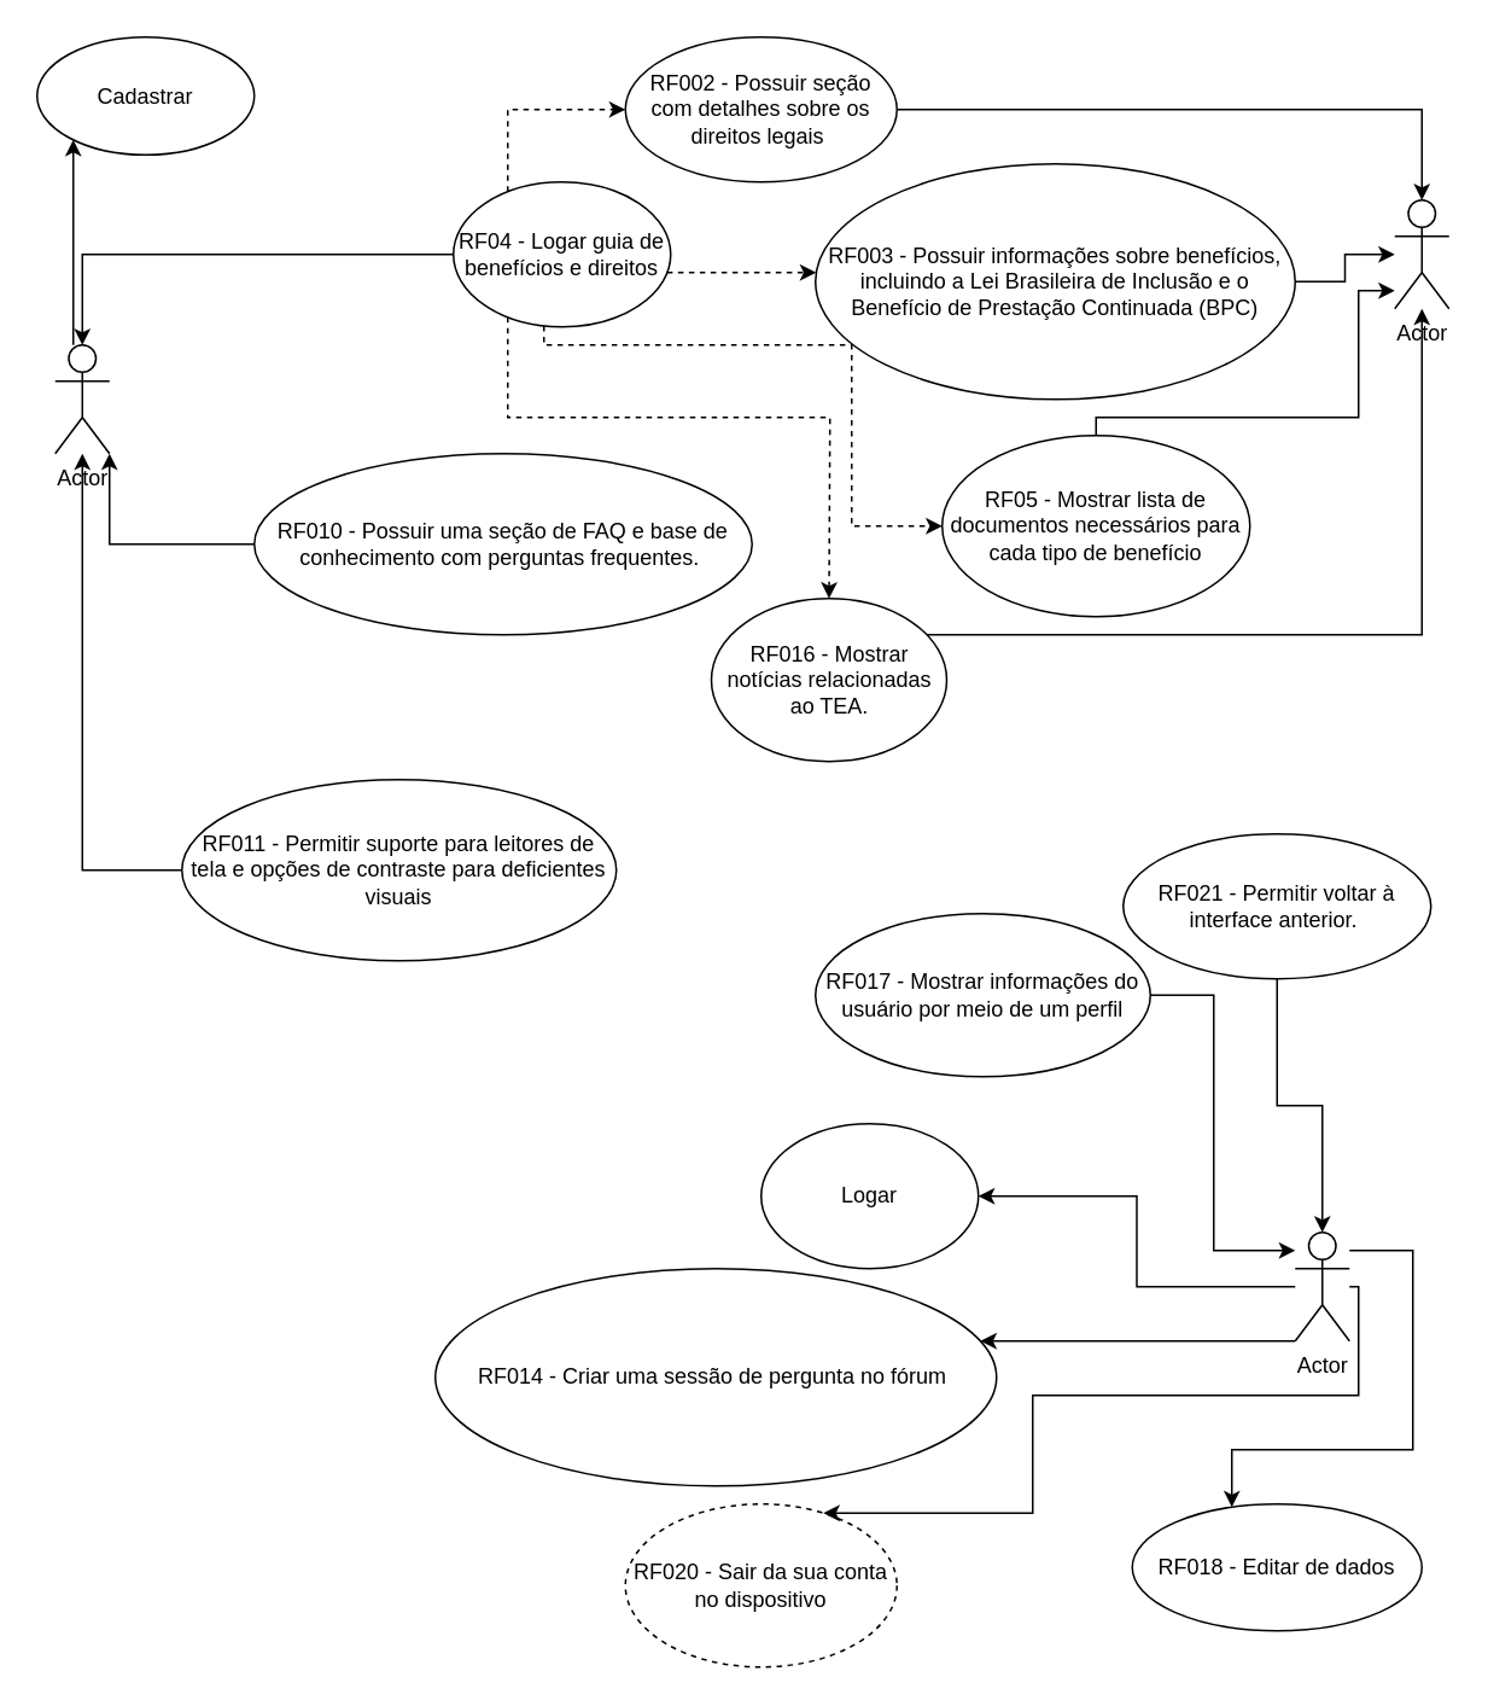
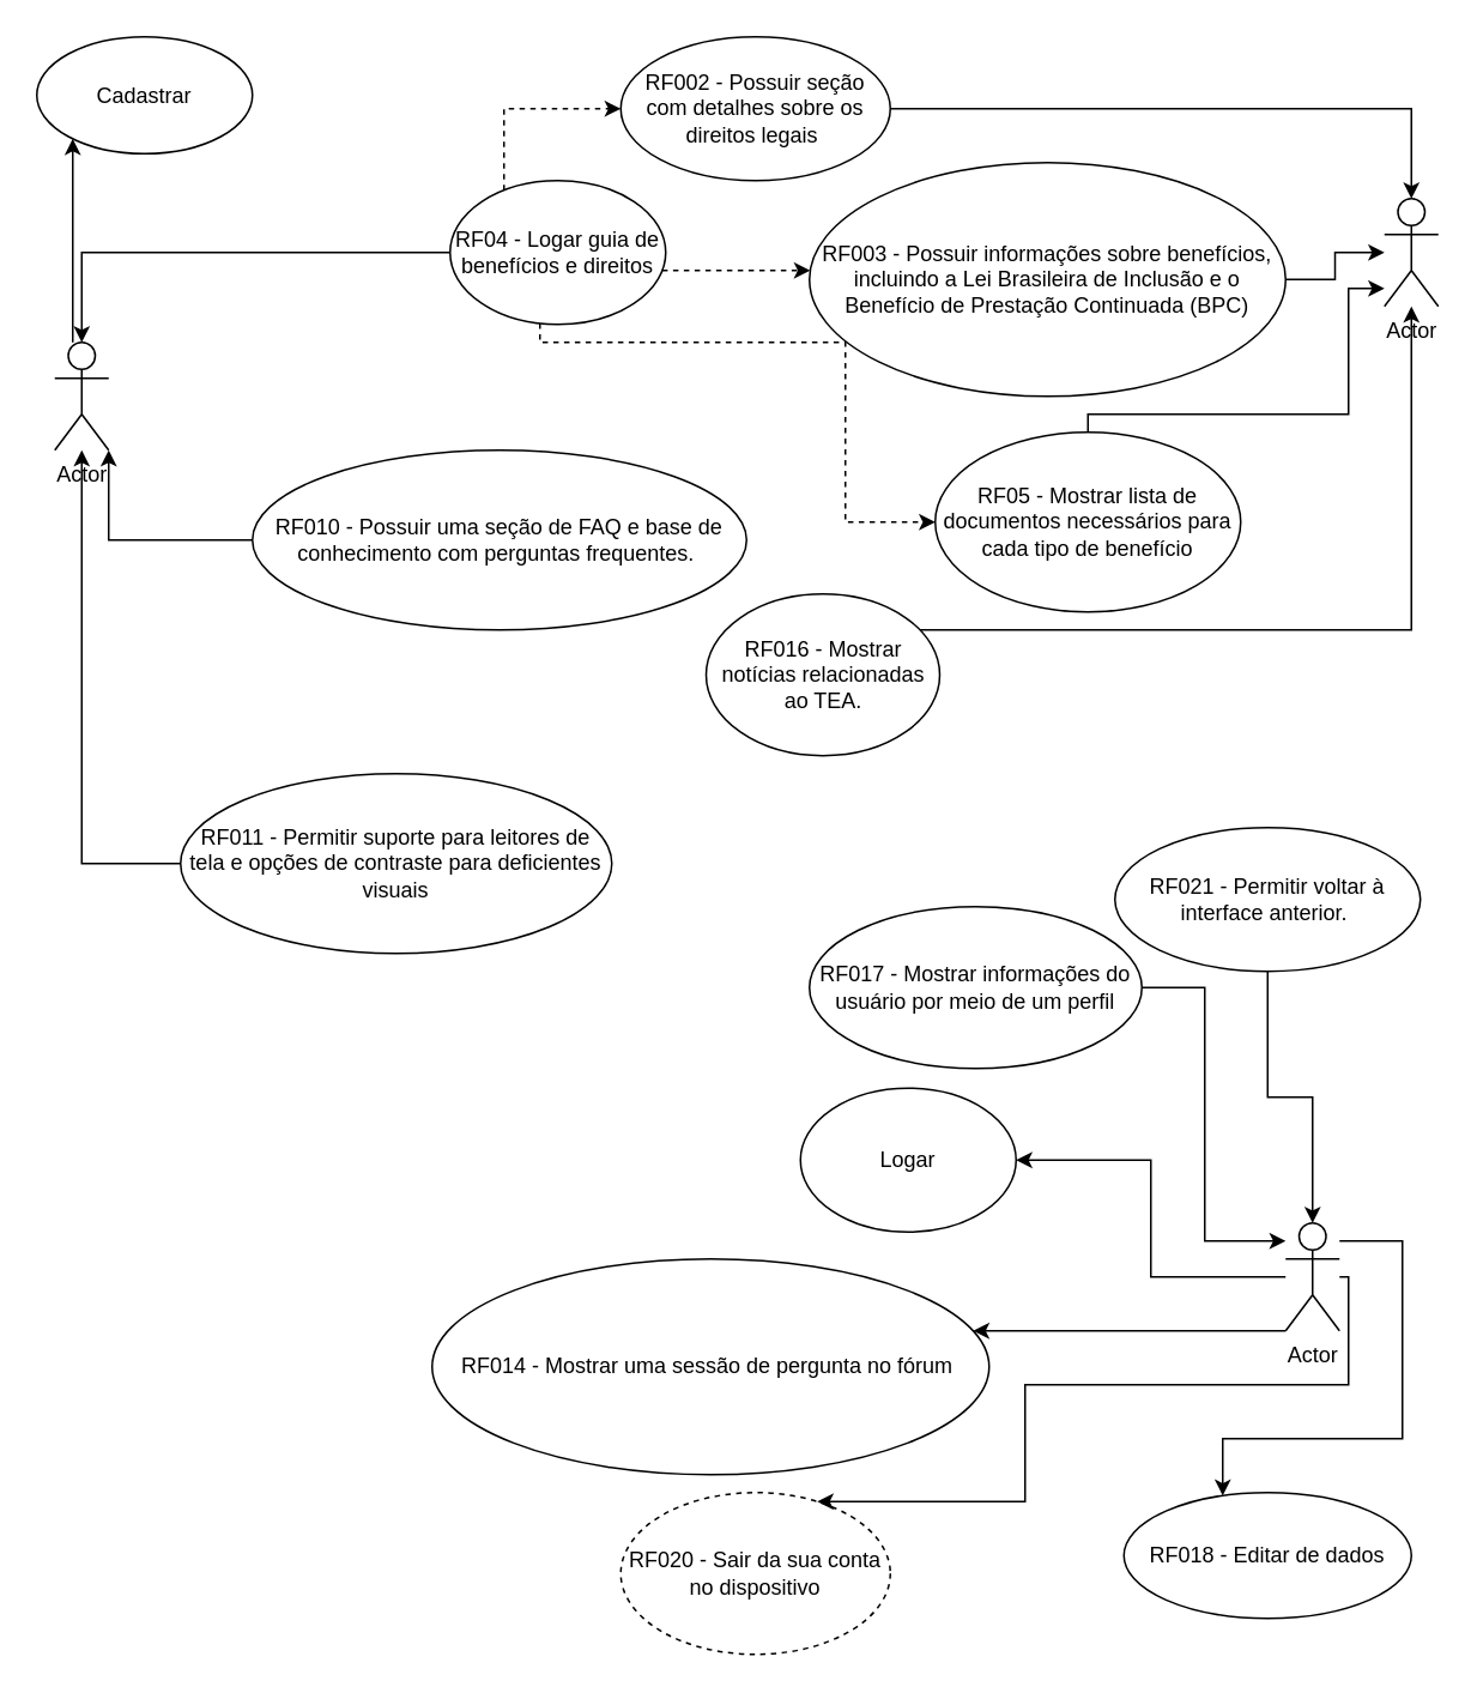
  <mxCell id="0" />
  <mxCell id="1" parent="0" />
  <mxCell id="2" style="edgeStyle=orthogonalEdgeStyle;rounded=0;orthogonalLoop=1;jettySize=auto;html=1;" edge="1" parent="1" source="3" target="4"><mxGeometry relative="1" as="geometry"><Array as="points"><mxPoint x="40" y="170" /><mxPoint x="40" y="170" /></Array></mxGeometry></mxCell>
  <mxCell id="3" value="Actor" style="shape=umlActor;verticalLabelPosition=bottom;verticalAlign=top;html=1;outlineConnect=0;" vertex="1" parent="1"><mxGeometry x="30" y="190" width="30" height="60" as="geometry" /></mxCell>
  <mxCell id="4" value="Cadastrar" style="ellipse;whiteSpace=wrap;html=1;" vertex="1" parent="1"><mxGeometry x="20" y="20" width="120" height="65" as="geometry" /></mxCell>
- <mxCell id="5" value="Logar" style="ellipse;whiteSpace=wrap;html=1;" vertex="1" parent="1"><mxGeometry x="420" y="620" width="120" height="80" as="geometry" /></mxCell>
+ <mxCell id="5" value="Logar" style="ellipse;whiteSpace=wrap;html=1;" vertex="1" parent="1"><mxGeometry x="445" y="605" width="120" height="80" as="geometry" /></mxCell>
  <mxCell id="6" style="edgeStyle=orthogonalEdgeStyle;rounded=0;orthogonalLoop=1;jettySize=auto;html=1;" edge="1" parent="1" source="11" target="3"><mxGeometry relative="1" as="geometry" /></mxCell>
  <mxCell id="7" style="edgeStyle=orthogonalEdgeStyle;rounded=0;orthogonalLoop=1;jettySize=auto;html=1;dashed=1;" edge="1" parent="1" source="11" target="15"><mxGeometry relative="1" as="geometry"><Array as="points"><mxPoint x="420" y="150" /><mxPoint x="420" y="150" /></Array></mxGeometry></mxCell>
  <mxCell id="8" style="edgeStyle=orthogonalEdgeStyle;rounded=0;orthogonalLoop=1;jettySize=auto;html=1;dashed=1;" edge="1" parent="1" source="11" target="17"><mxGeometry relative="1" as="geometry"><Array as="points"><mxPoint x="300" y="190" /><mxPoint x="470" y="190" /><mxPoint x="470" y="290" /></Array></mxGeometry></mxCell>
- <mxCell id="9" style="edgeStyle=orthogonalEdgeStyle;rounded=0;orthogonalLoop=1;jettySize=auto;html=1;dashed=1;" edge="1" parent="1" source="11" target="24"><mxGeometry relative="1" as="geometry"><Array as="points"><mxPoint x="280" y="230" /><mxPoint x="458" y="230" /></Array></mxGeometry></mxCell>
  <mxCell id="10" style="edgeStyle=orthogonalEdgeStyle;rounded=0;orthogonalLoop=1;jettySize=auto;html=1;entryX=0;entryY=0.5;entryDx=0;entryDy=0;dashed=1;" edge="1" parent="1" source="11" target="13"><mxGeometry relative="1" as="geometry"><Array as="points"><mxPoint x="280" y="60" /></Array></mxGeometry></mxCell>
  <mxCell id="11" value="RF04 - Logar guia de benefícios e direitos" style="ellipse;whiteSpace=wrap;html=1;" vertex="1" parent="1"><mxGeometry x="250" y="100" width="120" height="80" as="geometry" /></mxCell>
  <mxCell id="12" style="edgeStyle=orthogonalEdgeStyle;rounded=0;orthogonalLoop=1;jettySize=auto;html=1;" edge="1" parent="1" source="13" target="36"><mxGeometry relative="1" as="geometry" /></mxCell>
  <mxCell id="13" value="RF002 - Possuir seção com detalhes sobre os direitos legais&amp;nbsp;" style="ellipse;whiteSpace=wrap;html=1;" vertex="1" parent="1"><mxGeometry x="345" y="20" width="150" height="80" as="geometry" /></mxCell>
  <mxCell id="14" style="edgeStyle=orthogonalEdgeStyle;rounded=0;orthogonalLoop=1;jettySize=auto;html=1;" edge="1" parent="1" source="15" target="36"><mxGeometry relative="1" as="geometry" /></mxCell>
  <mxCell id="15" value="RF003 - Possuir informações sobre benefícios, incluindo a Lei Brasileira de Inclusão e o Benefício de Prestação Continuada (BPC)" style="ellipse;whiteSpace=wrap;html=1;" vertex="1" parent="1"><mxGeometry x="450" y="90" width="265" height="130" as="geometry" /></mxCell>
  <mxCell id="16" style="edgeStyle=orthogonalEdgeStyle;rounded=0;orthogonalLoop=1;jettySize=auto;html=1;" edge="1" parent="1" source="17" target="36"><mxGeometry relative="1" as="geometry"><Array as="points"><mxPoint x="605" y="230" /><mxPoint x="750" y="230" /><mxPoint x="750" y="160" /></Array></mxGeometry></mxCell>
  <mxCell id="17" value="RF05 - Mostrar lista de documentos necessários para cada tipo de benefício" style="ellipse;whiteSpace=wrap;html=1;" vertex="1" parent="1"><mxGeometry x="520" y="240" width="170" height="100" as="geometry" /></mxCell>
  <mxCell id="18" style="edgeStyle=orthogonalEdgeStyle;rounded=0;orthogonalLoop=1;jettySize=auto;html=1;" edge="1" parent="1" source="19" target="3"><mxGeometry relative="1" as="geometry"><Array as="points"><mxPoint x="60" y="300" /></Array></mxGeometry></mxCell>
  <mxCell id="19" value="RF010 - Possuir uma seção de FAQ e base de conhecimento com perguntas frequentes.&amp;nbsp;" style="ellipse;whiteSpace=wrap;html=1;" vertex="1" parent="1"><mxGeometry x="140" y="250" width="275" height="100" as="geometry" /></mxCell>
  <mxCell id="20" style="edgeStyle=orthogonalEdgeStyle;rounded=0;orthogonalLoop=1;jettySize=auto;html=1;" edge="1" parent="1" source="21" target="3"><mxGeometry relative="1" as="geometry" /></mxCell>
  <mxCell id="21" value="RF011 - Permitir suporte para leitores de tela e opções de contraste para deficientes visuais" style="ellipse;whiteSpace=wrap;html=1;" vertex="1" parent="1"><mxGeometry x="100" y="430" width="240" height="100" as="geometry" /></mxCell>
- <mxCell id="22" value="RF014 - Criar uma sessão de pergunta no fórum&amp;nbsp;" style="ellipse;whiteSpace=wrap;html=1;" vertex="1" parent="1"><mxGeometry x="240" y="700" width="310" height="120" as="geometry" /></mxCell>
+ <mxCell id="22" value="RF014 - Mostrar uma sessão de pergunta no fórum&amp;nbsp;" style="ellipse;whiteSpace=wrap;html=1;" vertex="1" parent="1"><mxGeometry x="240" y="700" width="310" height="120" as="geometry" /></mxCell>
  <mxCell id="23" style="edgeStyle=orthogonalEdgeStyle;rounded=0;orthogonalLoop=1;jettySize=auto;html=1;" edge="1" parent="1" source="24" target="36"><mxGeometry relative="1" as="geometry"><Array as="points"><mxPoint x="785" y="350" /></Array></mxGeometry></mxCell>
  <mxCell id="24" value="RF016 - Mostrar notícias relacionadas ao TEA." style="ellipse;whiteSpace=wrap;html=1;" vertex="1" parent="1"><mxGeometry x="392.5" y="330" width="130" height="90" as="geometry" /></mxCell>
  <mxCell id="25" style="edgeStyle=orthogonalEdgeStyle;rounded=0;orthogonalLoop=1;jettySize=auto;html=1;" edge="1" parent="1" source="26" target="35"><mxGeometry relative="1" as="geometry"><Array as="points"><mxPoint x="670" y="549" /><mxPoint x="670" y="690" /></Array></mxGeometry></mxCell>
  <mxCell id="26" value="RF017 - Mostrar informações do usuário por meio de um perfil" style="ellipse;whiteSpace=wrap;html=1;" vertex="1" parent="1"><mxGeometry x="450" y="504" width="185" height="90" as="geometry" /></mxCell>
  <mxCell id="27" value="RF018 - Editar de dados" style="ellipse;whiteSpace=wrap;html=1;" vertex="1" parent="1"><mxGeometry x="625" y="830" width="160" height="70" as="geometry" /></mxCell>
  <mxCell id="28" value="RF020 - Sair da sua conta no dispositivo" style="ellipse;whiteSpace=wrap;html=1;dashed=1;" vertex="1" parent="1"><mxGeometry x="345" y="830" width="150" height="90" as="geometry" /></mxCell>
  <mxCell id="29" style="edgeStyle=orthogonalEdgeStyle;rounded=0;orthogonalLoop=1;jettySize=auto;html=1;" edge="1" parent="1" source="30" target="35"><mxGeometry relative="1" as="geometry" /></mxCell>
  <mxCell id="30" value="RF021 - Permitir voltar à interface anterior.&amp;nbsp;" style="ellipse;whiteSpace=wrap;html=1;" vertex="1" parent="1"><mxGeometry x="620" y="460" width="170" height="80" as="geometry" /></mxCell>
  <mxCell id="31" style="edgeStyle=orthogonalEdgeStyle;rounded=0;orthogonalLoop=1;jettySize=auto;html=1;" edge="1" parent="1" source="35" target="5"><mxGeometry relative="1" as="geometry" /></mxCell>
  <mxCell id="32" style="edgeStyle=orthogonalEdgeStyle;rounded=0;orthogonalLoop=1;jettySize=auto;html=1;" edge="1" parent="1" source="35" target="28"><mxGeometry relative="1" as="geometry"><Array as="points"><mxPoint x="750" y="710" /><mxPoint x="750" y="770" /><mxPoint x="570" y="770" /><mxPoint x="570" y="835" /></Array></mxGeometry></mxCell>
  <mxCell id="33" style="edgeStyle=orthogonalEdgeStyle;rounded=0;orthogonalLoop=1;jettySize=auto;html=1;" edge="1" parent="1" source="35" target="22"><mxGeometry relative="1" as="geometry"><Array as="points"><mxPoint x="560" y="740" /><mxPoint x="560" y="740" /></Array></mxGeometry></mxCell>
  <mxCell id="34" style="edgeStyle=orthogonalEdgeStyle;rounded=0;orthogonalLoop=1;jettySize=auto;html=1;" edge="1" parent="1" source="35" target="27"><mxGeometry relative="1" as="geometry"><Array as="points"><mxPoint x="780" y="690" /><mxPoint x="780" y="800" /><mxPoint x="680" y="800" /></Array></mxGeometry></mxCell>
  <mxCell id="35" value="Actor" style="shape=umlActor;verticalLabelPosition=bottom;verticalAlign=top;html=1;outlineConnect=0;" vertex="1" parent="1"><mxGeometry x="715" y="680" width="30" height="60" as="geometry" /></mxCell>
  <mxCell id="36" value="Actor" style="shape=umlActor;verticalLabelPosition=bottom;verticalAlign=top;html=1;outlineConnect=0;" vertex="1" parent="1"><mxGeometry x="770" y="110" width="30" height="60" as="geometry" /></mxCell>
